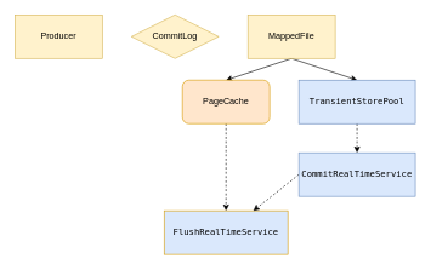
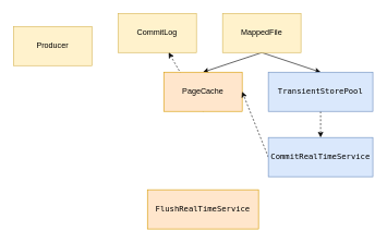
  <mxCell id="0" />
  <mxCell id="1" parent="0" />
- <mxCell id="2" value="Producer" style="rounded=0;whiteSpace=wrap;html=1;fillColor=#fff2cc;strokeColor=#d6b656;" vertex="1" parent="1"><mxGeometry x="20" y="20" width="120" height="60" as="geometry" /></mxCell>
- <mxCell id="3" value="CommitLog" style="rhombus;whiteSpace=wrap;html=1;fillColor=#fff2cc;strokeColor=#d6b656;" vertex="1" parent="1"><mxGeometry x="180" y="20" width="120" height="60" as="geometry" /></mxCell>
+ <mxCell id="2" value="Producer" style="rounded=0;whiteSpace=wrap;html=1;fillColor=#fff2cc;strokeColor=#d6b656;" vertex="1" parent="1"><mxGeometry x="20" y="40" width="120" height="60" as="geometry" /></mxCell>
+ <mxCell id="3" value="CommitLog" style="rounded=0;whiteSpace=wrap;html=1;fillColor=#fff2cc;strokeColor=#d6b656;" vertex="1" parent="1"><mxGeometry x="180" y="20" width="120" height="60" as="geometry" /></mxCell>
  <mxCell id="4" style="edgeStyle=none;rounded=0;orthogonalLoop=1;jettySize=auto;html=1;exitX=0.5;exitY=1;exitDx=0;exitDy=0;entryX=0.5;entryY=0;entryDx=0;entryDy=0;" edge="1" parent="1" source="6" target="8"><mxGeometry relative="1" as="geometry" /></mxCell>
  <mxCell id="5" style="edgeStyle=none;rounded=0;orthogonalLoop=1;jettySize=auto;html=1;exitX=0.5;exitY=1;exitDx=0;exitDy=0;entryX=0.5;entryY=0;entryDx=0;entryDy=0;" edge="1" parent="1" source="6" target="10"><mxGeometry relative="1" as="geometry" /></mxCell>
  <mxCell id="6" value="MappedFile" style="rounded=0;whiteSpace=wrap;html=1;fillColor=#fff2cc;strokeColor=#d6b656;" vertex="1" parent="1"><mxGeometry x="340" y="20" width="120" height="60" as="geometry" /></mxCell>
- <mxCell id="7" style="edgeStyle=none;rounded=0;orthogonalLoop=1;jettySize=auto;html=1;exitX=0.5;exitY=1;exitDx=0;exitDy=0;entryX=0.5;entryY=0;entryDx=0;entryDy=0;dashed=1;" edge="1" parent="1" source="8" target="11"><mxGeometry relative="1" as="geometry" /></mxCell>
- <mxCell id="8" value="PageCache" style="whiteSpace=wrap;html=1;fillColor=#ffe6cc;strokeColor=#d79b00;rounded=1;" vertex="1" parent="1"><mxGeometry x="250" y="110" width="120" height="60" as="geometry" /></mxCell>
+ <mxCell id="7" style="edgeStyle=none;rounded=0;orthogonalLoop=1;jettySize=auto;html=1;exitX=0.5;exitY=1;exitDx=0;exitDy=0;dashed=1;" edge="1" parent="1" source="8" target="3"><mxGeometry relative="1" as="geometry" /></mxCell>
+ <mxCell id="8" value="PageCache" style="rounded=0;whiteSpace=wrap;html=1;fillColor=#ffe6cc;strokeColor=#d79b00;" vertex="1" parent="1"><mxGeometry x="250" y="110" width="120" height="60" as="geometry" /></mxCell>
  <mxCell id="9" style="edgeStyle=none;rounded=0;orthogonalLoop=1;jettySize=auto;html=1;exitX=0.5;exitY=1;exitDx=0;exitDy=0;entryX=0.5;entryY=0;entryDx=0;entryDy=0;dashed=1;" edge="1" parent="1" source="10" target="13"><mxGeometry relative="1" as="geometry" /></mxCell>
  <mxCell id="10" value="&lt;pre&gt;TransientStorePool&lt;/pre&gt;" style="rounded=0;whiteSpace=wrap;html=1;fillColor=#dae8fc;strokeColor=#6c8ebf;" vertex="1" parent="1"><mxGeometry x="410" y="110" width="160" height="60" as="geometry" /></mxCell>
- <mxCell id="11" value="&lt;pre&gt;FlushRealTimeService&lt;/pre&gt;" style="rounded=0;whiteSpace=wrap;html=1;fillColor=#dae8fc;strokeColor=#d79b00;" vertex="1" parent="1"><mxGeometry x="225" y="290" width="170" height="60" as="geometry" /></mxCell>
- <mxCell id="12" style="edgeStyle=none;rounded=0;orthogonalLoop=1;jettySize=auto;html=1;exitX=0;exitY=0.5;exitDx=0;exitDy=0;dashed=1;" edge="1" parent="1" source="13" target="11"><mxGeometry relative="1" as="geometry" /></mxCell>
+ <mxCell id="11" value="&lt;pre&gt;FlushRealTimeService&lt;/pre&gt;" style="rounded=0;whiteSpace=wrap;html=1;fillColor=#ffe6cc;strokeColor=#d79b00;" vertex="1" parent="1"><mxGeometry x="225" y="290" width="170" height="60" as="geometry" /></mxCell>
+ <mxCell id="12" style="edgeStyle=none;rounded=0;orthogonalLoop=1;jettySize=auto;html=1;exitX=0;exitY=0.5;exitDx=0;exitDy=0;entryX=1;entryY=0.5;entryDx=0;entryDy=0;dashed=1;" edge="1" parent="1" source="13" target="8"><mxGeometry relative="1" as="geometry" /></mxCell>
  <mxCell id="13" value="&lt;pre&gt;&lt;pre&gt;CommitRealTimeService&lt;/pre&gt;&lt;/pre&gt;" style="rounded=0;whiteSpace=wrap;html=1;fillColor=#dae8fc;strokeColor=#6c8ebf;" vertex="1" parent="1"><mxGeometry x="410" y="210" width="160" height="60" as="geometry" /></mxCell>
